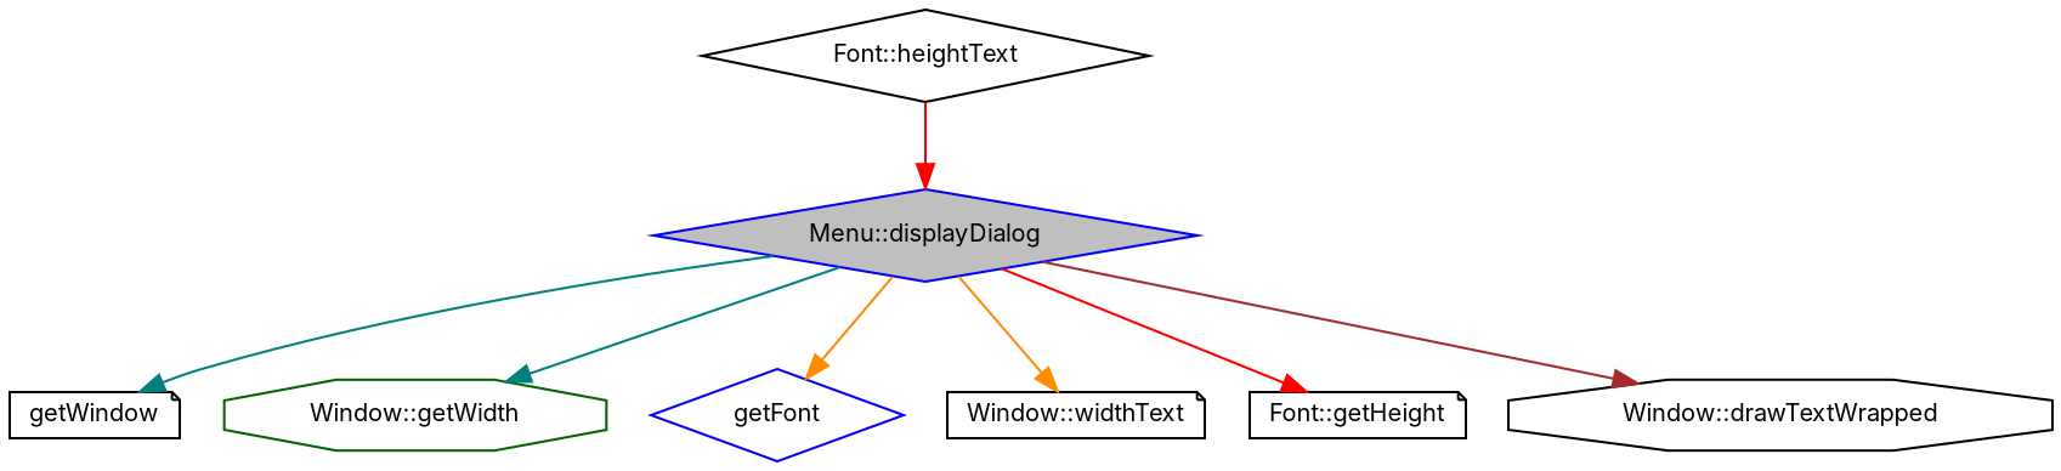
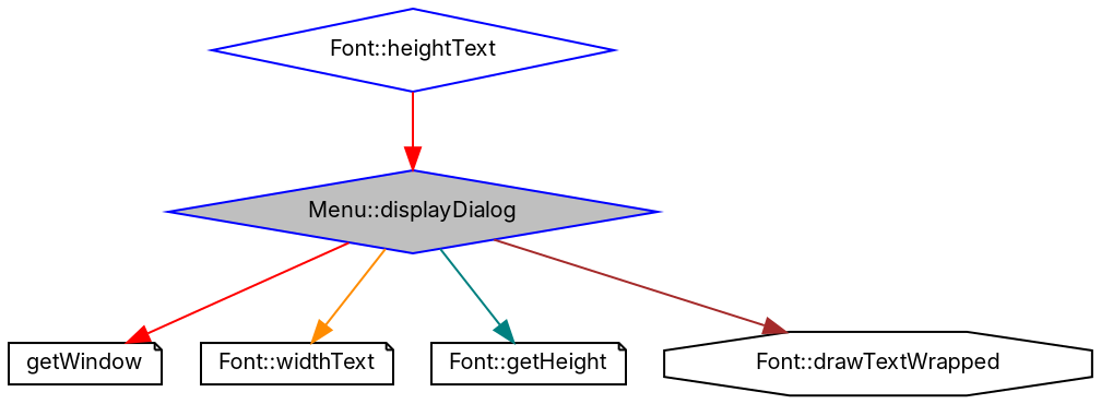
  digraph {
    fontname=Inter
    rankdir=TB
    node [color=black fillcolor=white fontname=Inter fontsize=10 shape=diamond style=filled]
    edge [color=red fontname=Inter fontsize=10 labelfontname=Helvetica labelfontsize=10 style=solid]
    n1 [color=blue fillcolor=grey75 fontcolor=black height=0.2 label="Menu::displayDialog" width=0.4]
    n2 [height=0.2 label=getWindow shape=note width=0.4]
-   n3 [color=darkgreen height=0.2 label="Window::getWidth" shape=octagon width=0.4]
-   n4 [color=blue height=0.2 label=getFont width=0.4]
-   n5 [height=0.2 label="Window::widthText" shape=note width=0.4]
+   n5 [height=0.2 label="Font::widthText" shape=note width=0.4]
    n6 [height=0.2 label="Font::getHeight" shape=note width=0.4]
-   n7 [height=0.2 label="Window::drawTextWrapped" shape=octagon width=0.4]
-   n8 [height=0.2 label="Font::heightText" width=0.4]
-   n1 -> n2 [color=teal]
-   n1 -> n3 [color=teal]
-   n1 -> n4 [color=darkorange]
+   n7 [height=0.2 label="Font::drawTextWrapped" shape=octagon width=0.4]
+   n8 [color=blue height=0.2 label="Font::heightText" width=0.4]
+   n1 -> n2
    n1 -> n5 [color=darkorange]
-   n1 -> n6
+   n1 -> n6 [color=teal]
    n1 -> n7 [color=brown]
    n8 -> n1
  }
